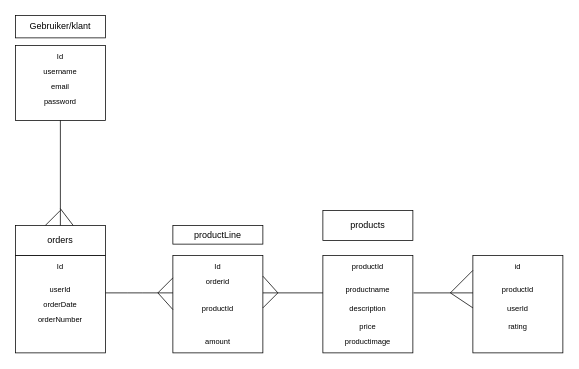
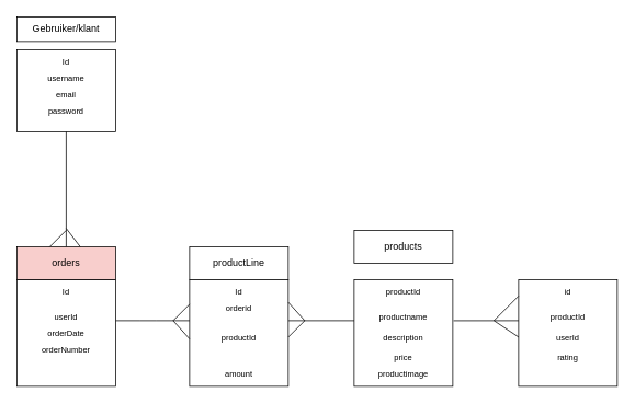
  <mxCell id="0" />
  <mxCell id="1" parent="0" />
  <mxCell id="2" value="" style="rounded=0;whiteSpace=wrap;html=1;" parent="1" vertex="1"><mxGeometry x="430" y="340" width="120" height="130" as="geometry" /></mxCell>
- <mxCell id="3" value="productLine" style="rounded=0;whiteSpace=wrap;html=1;" parent="1" vertex="1"><mxGeometry x="230" y="300" width="120" height="25" as="geometry" /></mxCell>
+ <mxCell id="3" value="productLine" style="rounded=0;whiteSpace=wrap;html=1;" parent="1" vertex="1"><mxGeometry x="230" y="300" width="120" height="40" as="geometry" /></mxCell>
  <mxCell id="4" value="" style="rounded=0;whiteSpace=wrap;html=1;" parent="1" vertex="1"><mxGeometry x="230" y="340" width="120" height="130" as="geometry" /></mxCell>
  <mxCell id="5" value="&lt;font style=&quot;font-size: 10px;&quot;&gt;productId&lt;/font&gt;" style="text;html=1;strokeColor=none;fillColor=none;align=center;verticalAlign=middle;whiteSpace=wrap;rounded=0;" parent="1" vertex="1"><mxGeometry x="480" y="350" width="20" height="10" as="geometry" /></mxCell>
  <mxCell id="6" value="&lt;span style=&quot;font-size: 10px;&quot;&gt;productname&lt;/span&gt;" style="text;html=1;strokeColor=none;fillColor=none;align=center;verticalAlign=middle;whiteSpace=wrap;rounded=0;" parent="1" vertex="1"><mxGeometry x="480" y="380" width="20" height="10" as="geometry" /></mxCell>
  <mxCell id="7" value="&lt;font style=&quot;font-size: 10px;&quot;&gt;description&lt;/font&gt;" style="text;html=1;strokeColor=none;fillColor=none;align=center;verticalAlign=middle;whiteSpace=wrap;rounded=0;" parent="1" vertex="1"><mxGeometry x="480" y="405" width="20" height="10" as="geometry" /></mxCell>
  <mxCell id="8" value="&lt;font style=&quot;font-size: 10px;&quot;&gt;price&lt;/font&gt;" style="text;html=1;strokeColor=none;fillColor=none;align=center;verticalAlign=middle;whiteSpace=wrap;rounded=0;" parent="1" vertex="1"><mxGeometry x="480" y="430" width="20" height="10" as="geometry" /></mxCell>
  <mxCell id="9" value="&lt;font style=&quot;font-size: 10px;&quot;&gt;productimage&lt;/font&gt;" style="text;html=1;strokeColor=none;fillColor=none;align=center;verticalAlign=middle;whiteSpace=wrap;rounded=0;" parent="1" vertex="1"><mxGeometry x="480" y="450" width="20" height="10" as="geometry" /></mxCell>
  <mxCell id="10" value="Gebruiker/klant" style="rounded=0;whiteSpace=wrap;html=1;" parent="1" vertex="1"><mxGeometry x="20" y="20" width="120" height="30" as="geometry" /></mxCell>
  <mxCell id="11" value="" style="rounded=0;whiteSpace=wrap;html=1;" parent="1" vertex="1"><mxGeometry x="20" y="60" width="120" height="100" as="geometry" /></mxCell>
  <mxCell id="12" value="&lt;font style=&quot;font-size: 10px;&quot;&gt;Id&lt;/font&gt;" style="text;html=1;strokeColor=none;fillColor=none;align=center;verticalAlign=middle;whiteSpace=wrap;rounded=0;" parent="1" vertex="1"><mxGeometry x="70" y="70" width="20" height="10" as="geometry" /></mxCell>
  <mxCell id="13" value="&lt;font style=&quot;font-size: 10px;&quot;&gt;username&lt;/font&gt;" style="text;html=1;strokeColor=none;fillColor=none;align=center;verticalAlign=middle;whiteSpace=wrap;rounded=0;" parent="1" vertex="1"><mxGeometry x="70" y="90" width="20" height="10" as="geometry" /></mxCell>
  <mxCell id="14" value="&lt;font style=&quot;font-size: 10px;&quot;&gt;email&lt;/font&gt;" style="text;html=1;strokeColor=none;fillColor=none;align=center;verticalAlign=middle;whiteSpace=wrap;rounded=0;" parent="1" vertex="1"><mxGeometry x="70" y="110" width="20" height="10" as="geometry" /></mxCell>
  <mxCell id="15" value="&lt;font style=&quot;font-size: 10px;&quot;&gt;password&lt;/font&gt;" style="text;html=1;strokeColor=none;fillColor=none;align=center;verticalAlign=middle;whiteSpace=wrap;rounded=0;" parent="1" vertex="1"><mxGeometry x="70" y="130" width="20" height="10" as="geometry" /></mxCell>
  <mxCell id="16" value="" style="endArrow=none;html=1;fontSize=10;" parent="1" edge="1"><mxGeometry width="50" height="50" relative="1" as="geometry"><mxPoint x="140" y="390" as="sourcePoint" /><mxPoint x="230" y="390" as="targetPoint" /><Array as="points"><mxPoint x="180" y="390" /></Array></mxGeometry></mxCell>
  <mxCell id="17" value="" style="rounded=0;whiteSpace=wrap;html=1;" parent="1" vertex="1"><mxGeometry x="20" y="340" width="120" height="130" as="geometry" /></mxCell>
- <mxCell id="18" value="orders" style="rounded=0;whiteSpace=wrap;html=1;" parent="1" vertex="1"><mxGeometry x="20" y="300" width="120" height="40" as="geometry" /></mxCell>
+ <mxCell id="18" value="orders" style="rounded=0;whiteSpace=wrap;html=1;fillColor=#f8cecc;" parent="1" vertex="1"><mxGeometry x="20" y="300" width="120" height="40" as="geometry" /></mxCell>
  <mxCell id="19" value="products" style="rounded=0;whiteSpace=wrap;html=1;" parent="1" vertex="1"><mxGeometry x="430" y="280" width="120" height="40" as="geometry" /></mxCell>
  <mxCell id="20" value="" style="endArrow=none;html=1;fontSize=10;" parent="1" edge="1"><mxGeometry width="50" height="50" relative="1" as="geometry"><mxPoint x="350" y="390" as="sourcePoint" /><mxPoint x="430" y="390" as="targetPoint" /><Array as="points"><mxPoint x="430" y="390" /></Array></mxGeometry></mxCell>
  <mxCell id="21" value="&lt;font style=&quot;font-size: 10px;&quot;&gt;Id&lt;/font&gt;" style="text;html=1;strokeColor=none;fillColor=none;align=center;verticalAlign=middle;whiteSpace=wrap;rounded=0;" parent="1" vertex="1"><mxGeometry x="280" y="350" width="20" height="10" as="geometry" /></mxCell>
  <mxCell id="22" value="&lt;font style=&quot;font-size: 10px;&quot;&gt;orderid&lt;/font&gt;" style="text;html=1;strokeColor=none;fillColor=none;align=center;verticalAlign=middle;whiteSpace=wrap;rounded=0;" parent="1" vertex="1"><mxGeometry x="280" y="370" width="20" height="10" as="geometry" /></mxCell>
  <mxCell id="23" value="&lt;span style=&quot;font-size: 10px;&quot;&gt;productId&lt;/span&gt;" style="text;html=1;strokeColor=none;fillColor=none;align=center;verticalAlign=middle;whiteSpace=wrap;rounded=0;" parent="1" vertex="1"><mxGeometry x="280" y="405" width="20" height="10" as="geometry" /></mxCell>
  <mxCell id="24" value="&lt;font style=&quot;font-size: 10px;&quot;&gt;Id&lt;/font&gt;" style="text;html=1;strokeColor=none;fillColor=none;align=center;verticalAlign=middle;whiteSpace=wrap;rounded=0;" parent="1" vertex="1"><mxGeometry x="70" y="350" width="20" height="10" as="geometry" /></mxCell>
  <mxCell id="25" value="&lt;span style=&quot;font-size: 10px;&quot;&gt;userId&lt;/span&gt;" style="text;html=1;strokeColor=none;fillColor=none;align=center;verticalAlign=middle;whiteSpace=wrap;rounded=0;" parent="1" vertex="1"><mxGeometry x="70" y="380" width="20" height="10" as="geometry" /></mxCell>
  <mxCell id="26" value="" style="endArrow=none;html=1;" parent="1" edge="1"><mxGeometry width="50" height="50" relative="1" as="geometry"><mxPoint x="210" y="390" as="sourcePoint" /><mxPoint x="230" y="370" as="targetPoint" /></mxGeometry></mxCell>
  <mxCell id="27" value="" style="endArrow=none;html=1;exitX=1.025;exitY=0.213;exitDx=0;exitDy=0;exitPerimeter=0;" parent="1" edge="1"><mxGeometry width="50" height="50" relative="1" as="geometry"><mxPoint x="350" y="367.69" as="sourcePoint" /><mxPoint x="370" y="390" as="targetPoint" /></mxGeometry></mxCell>
  <mxCell id="28" value="" style="endArrow=none;html=1;" parent="1" edge="1"><mxGeometry width="50" height="50" relative="1" as="geometry"><mxPoint x="350" y="410" as="sourcePoint" /><mxPoint x="370" y="390" as="targetPoint" /></mxGeometry></mxCell>
  <mxCell id="29" value="" style="endArrow=none;html=1;" parent="1" edge="1"><mxGeometry width="50" height="50" relative="1" as="geometry"><mxPoint x="210" y="390" as="sourcePoint" /><mxPoint x="230" y="412.31" as="targetPoint" /></mxGeometry></mxCell>
  <mxCell id="30" value="&lt;font style=&quot;font-size: 10px;&quot;&gt;orderDate&lt;/font&gt;" style="text;html=1;strokeColor=none;fillColor=none;align=center;verticalAlign=middle;whiteSpace=wrap;rounded=0;" parent="1" vertex="1"><mxGeometry x="70" y="400" width="20" height="10" as="geometry" /></mxCell>
  <mxCell id="31" value="&lt;span style=&quot;font-size: 10px;&quot;&gt;orderNumber&lt;/span&gt;" style="text;html=1;strokeColor=none;fillColor=none;align=center;verticalAlign=middle;whiteSpace=wrap;rounded=0;" parent="1" vertex="1"><mxGeometry x="70" y="420" width="20" height="10" as="geometry" /></mxCell>
  <mxCell id="32" value="" style="endArrow=none;html=1;" parent="1" source="18" edge="1"><mxGeometry width="50" height="50" relative="1" as="geometry"><mxPoint x="30" y="210" as="sourcePoint" /><mxPoint x="80" y="160" as="targetPoint" /></mxGeometry></mxCell>
  <mxCell id="33" value="" style="endArrow=none;html=1;" parent="1" edge="1"><mxGeometry width="50" height="50" relative="1" as="geometry"><mxPoint x="60" y="300" as="sourcePoint" /><mxPoint x="80" y="280" as="targetPoint" /></mxGeometry></mxCell>
  <mxCell id="34" value="" style="endArrow=none;html=1;exitX=1.025;exitY=0.213;exitDx=0;exitDy=0;exitPerimeter=0;" parent="1" edge="1"><mxGeometry width="50" height="50" relative="1" as="geometry"><mxPoint x="80" y="277.69" as="sourcePoint" /><mxPoint x="97" y="300" as="targetPoint" /></mxGeometry></mxCell>
  <mxCell id="35" value="&lt;span style=&quot;font-size: 10px;&quot;&gt;amount&lt;/span&gt;" style="text;html=1;strokeColor=none;fillColor=none;align=center;verticalAlign=middle;whiteSpace=wrap;rounded=0;" parent="1" vertex="1"><mxGeometry x="280" y="450" width="20" height="10" as="geometry" /></mxCell>
  <mxCell id="36" value="" style="rounded=0;whiteSpace=wrap;html=1;" parent="1" vertex="1"><mxGeometry x="630" y="340" width="120" height="130" as="geometry" /></mxCell>
  <mxCell id="37" value="&lt;font style=&quot;font-size: 10px;&quot;&gt;id&lt;/font&gt;" style="text;html=1;strokeColor=none;fillColor=none;align=center;verticalAlign=middle;whiteSpace=wrap;rounded=0;" parent="1" vertex="1"><mxGeometry x="680" y="350" width="20" height="10" as="geometry" /></mxCell>
  <mxCell id="38" value="&lt;span style=&quot;font-size: 10px;&quot;&gt;productId&lt;/span&gt;" style="text;html=1;strokeColor=none;fillColor=none;align=center;verticalAlign=middle;whiteSpace=wrap;rounded=0;" parent="1" vertex="1"><mxGeometry x="680" y="380" width="20" height="10" as="geometry" /></mxCell>
  <mxCell id="39" value="&lt;font style=&quot;font-size: 10px;&quot;&gt;userId&lt;/font&gt;" style="text;html=1;strokeColor=none;fillColor=none;align=center;verticalAlign=middle;whiteSpace=wrap;rounded=0;" parent="1" vertex="1"><mxGeometry x="680" y="405" width="20" height="10" as="geometry" /></mxCell>
  <mxCell id="40" value="&lt;font style=&quot;font-size: 10px;&quot;&gt;rating&lt;/font&gt;" style="text;html=1;strokeColor=none;fillColor=none;align=center;verticalAlign=middle;whiteSpace=wrap;rounded=0;" parent="1" vertex="1"><mxGeometry x="680" y="430" width="20" height="10" as="geometry" /></mxCell>
  <mxCell id="41" value="" style="endArrow=none;html=1;exitX=1.008;exitY=0.385;exitDx=0;exitDy=0;exitPerimeter=0;" parent="1" source="2" edge="1"><mxGeometry width="50" height="50" relative="1" as="geometry"><mxPoint x="580" y="440" as="sourcePoint" /><mxPoint x="630" y="390" as="targetPoint" /></mxGeometry></mxCell>
  <mxCell id="42" value="" style="endArrow=none;html=1;" parent="1" edge="1"><mxGeometry width="50" height="50" relative="1" as="geometry"><mxPoint x="630" y="360" as="sourcePoint" /><mxPoint x="600" y="390" as="targetPoint" /></mxGeometry></mxCell>
  <mxCell id="43" value="" style="endArrow=none;html=1;" parent="1" edge="1"><mxGeometry width="50" height="50" relative="1" as="geometry"><mxPoint x="600" y="390" as="sourcePoint" /><mxPoint x="630" y="410" as="targetPoint" /></mxGeometry></mxCell>
